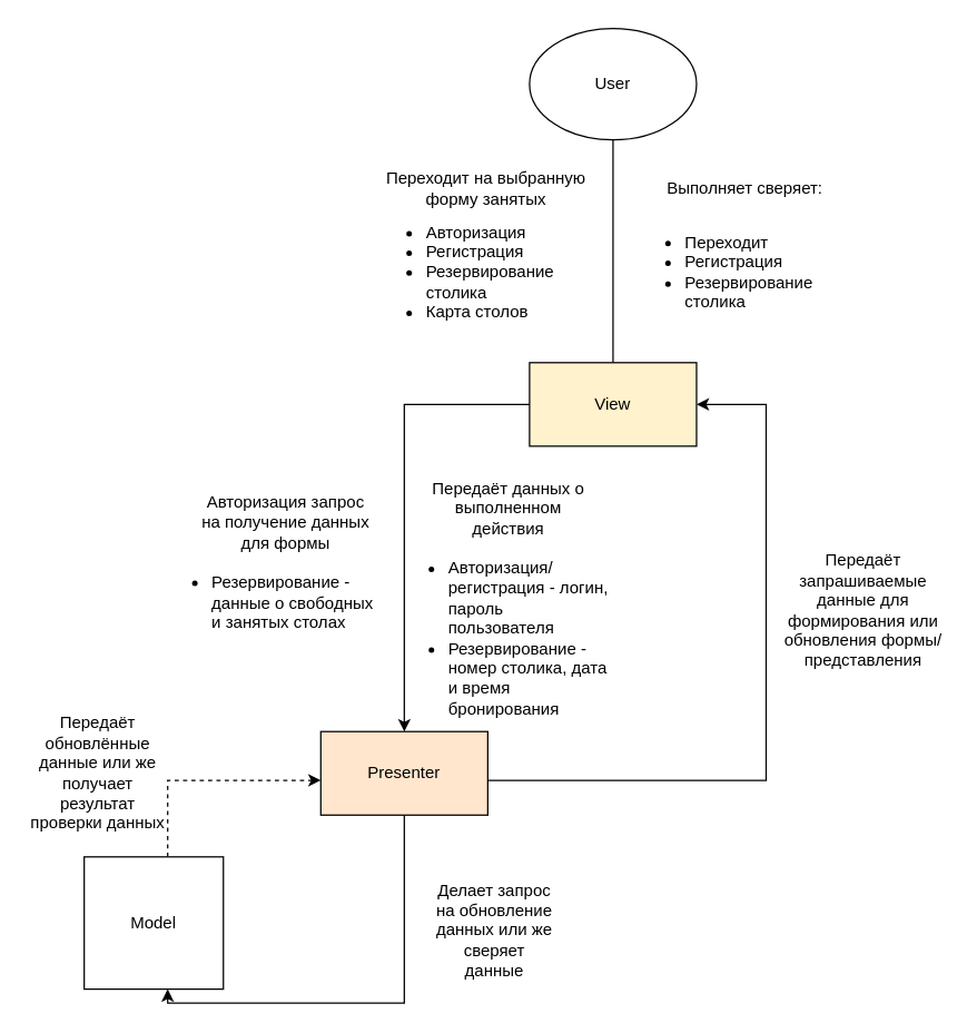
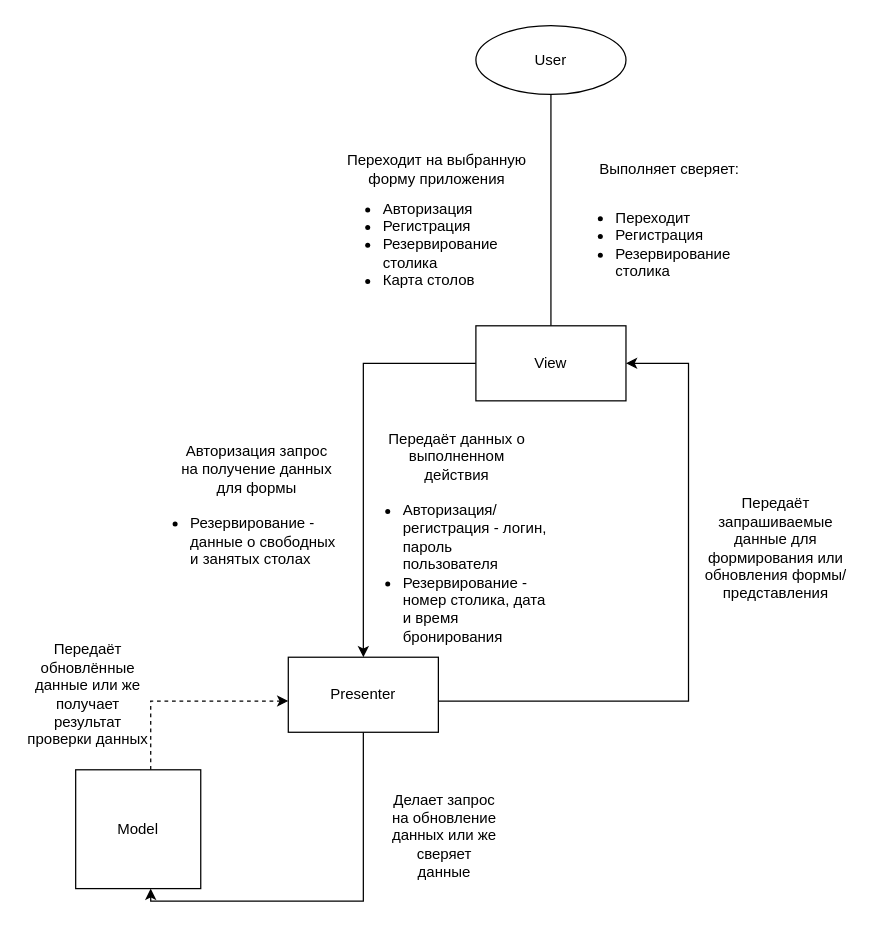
  <mxCell id="0" />
  <mxCell id="1" parent="0" />
  <mxCell id="2" style="edgeStyle=orthogonalEdgeStyle;rounded=0;orthogonalLoop=1;jettySize=auto;html=1;entryX=0.5;entryY=0;entryDx=0;entryDy=0;endArrow=none;" parent="1" source="3" target="5" edge="1"><mxGeometry relative="1" as="geometry" /></mxCell>
- <mxCell id="3" value="User" style="ellipse;whiteSpace=wrap;html=1;" parent="1" vertex="1"><mxGeometry x="380" y="20" width="120" height="80" as="geometry" /></mxCell>
+ <mxCell id="3" value="User" style="ellipse;whiteSpace=wrap;html=1;" parent="1" vertex="1"><mxGeometry x="380" y="20" width="120" height="55" as="geometry" /></mxCell>
  <mxCell id="4" style="edgeStyle=orthogonalEdgeStyle;rounded=0;orthogonalLoop=1;jettySize=auto;html=1;" parent="1" source="5" target="11" edge="1"><mxGeometry relative="1" as="geometry"><Array as="points"><mxPoint x="290" y="290" /></Array></mxGeometry></mxCell>
- <mxCell id="5" value="View" style="rounded=0;whiteSpace=wrap;html=1;fillColor=#fff2cc;" parent="1" vertex="1"><mxGeometry x="380" y="260" width="120" height="60" as="geometry" /></mxCell>
+ <mxCell id="5" value="View" style="rounded=0;whiteSpace=wrap;html=1;" parent="1" vertex="1"><mxGeometry x="380" y="260" width="120" height="60" as="geometry" /></mxCell>
  <mxCell id="6" value="" style="group" parent="1" vertex="1" connectable="0"><mxGeometry x="450" y="120" width="160" height="130" as="geometry" /></mxCell>
  <mxCell id="7" value="&lt;ul&gt;&lt;li style=&quot;border-color: var(--border-color);&quot;&gt;Переходит&lt;/li&gt;&lt;li style=&quot;border-color: var(--border-color);&quot;&gt;Регистрация&lt;/li&gt;&lt;li style=&quot;border-color: var(--border-color);&quot;&gt;Резервирование столика&lt;/li&gt;&lt;/ul&gt;" style="text;strokeColor=none;fillColor=none;html=1;whiteSpace=wrap;verticalAlign=middle;overflow=hidden;" parent="6" vertex="1"><mxGeometry y="20" width="160" height="110" as="geometry" /></mxCell>
  <mxCell id="8" value="Выполняет сверяет:" style="text;html=1;strokeColor=none;fillColor=none;align=center;verticalAlign=middle;whiteSpace=wrap;rounded=0;" parent="6" vertex="1"><mxGeometry x="10" width="150" height="30" as="geometry" /></mxCell>
  <mxCell id="9" style="edgeStyle=orthogonalEdgeStyle;rounded=0;orthogonalLoop=1;jettySize=auto;html=1;entryX=1;entryY=0.5;entryDx=0;entryDy=0;" parent="1" source="11" target="5" edge="1"><mxGeometry relative="1" as="geometry"><Array as="points"><mxPoint x="550" y="560" /><mxPoint x="550" y="290" /></Array></mxGeometry></mxCell>
  <mxCell id="10" style="edgeStyle=orthogonalEdgeStyle;rounded=0;orthogonalLoop=1;jettySize=auto;html=1;" parent="1" source="11" target="13" edge="1"><mxGeometry relative="1" as="geometry"><Array as="points"><mxPoint x="290" y="720" /><mxPoint x="120" y="720" /></Array></mxGeometry></mxCell>
- <mxCell id="11" value="Presenter" style="rounded=0;whiteSpace=wrap;html=1;fillColor=#ffe6cc;" parent="1" vertex="1"><mxGeometry x="230" y="525" width="120" height="60" as="geometry" /></mxCell>
+ <mxCell id="11" value="Presenter" style="rounded=0;whiteSpace=wrap;html=1;" parent="1" vertex="1"><mxGeometry x="230" y="525" width="120" height="60" as="geometry" /></mxCell>
  <mxCell id="12" style="edgeStyle=orthogonalEdgeStyle;rounded=0;orthogonalLoop=1;jettySize=auto;html=1;dashed=1;" parent="1" source="13" target="11" edge="1"><mxGeometry relative="1" as="geometry"><Array as="points"><mxPoint x="120" y="560" /></Array></mxGeometry></mxCell>
  <mxCell id="13" value="Model" style="rounded=0;whiteSpace=wrap;html=1;" parent="1" vertex="1"><mxGeometry x="60" y="615" width="100" height="95" as="geometry" /></mxCell>
  <mxCell id="14" value="Передаёт запрашиваемые данные для формирования или обновления формы/ представления" style="text;html=1;strokeColor=none;fillColor=none;align=center;verticalAlign=middle;whiteSpace=wrap;rounded=0;" parent="1" vertex="1"><mxGeometry x="560" y="422.5" width="120" height="30" as="geometry" /></mxCell>
  <mxCell id="15" value="" style="group" parent="1" vertex="1" connectable="0"><mxGeometry x="280" y="350" width="160" height="195" as="geometry" /></mxCell>
  <mxCell id="16" value="Передаёт данных о выполненном действия" style="text;html=1;strokeColor=none;fillColor=none;align=center;verticalAlign=middle;whiteSpace=wrap;rounded=0;" parent="15" vertex="1"><mxGeometry x="20" width="130" height="30" as="geometry" /></mxCell>
  <mxCell id="17" value="&lt;ul&gt;&lt;li style=&quot;border-color: var(--border-color);&quot;&gt;Авторизация/регистрация - логин, пароль пользователя&lt;/li&gt;&lt;li style=&quot;border-color: var(--border-color);&quot;&gt;Резервирование - номер столика, дата и время бронирования&lt;/li&gt;&lt;/ul&gt;" style="text;strokeColor=none;fillColor=none;html=1;whiteSpace=wrap;verticalAlign=middle;overflow=hidden;" parent="15" vertex="1"><mxGeometry y="20" width="160" height="175" as="geometry" /></mxCell>
  <mxCell id="18" value="Делает запрос на обновление данных или же сверяет данные" style="text;html=1;strokeColor=none;fillColor=none;align=center;verticalAlign=middle;whiteSpace=wrap;rounded=0;" parent="1" vertex="1"><mxGeometry x="310" y="640" width="90" height="55" as="geometry" /></mxCell>
  <mxCell id="19" value="Передаёт обновлённые данные или же получает результат проверки данных" style="text;html=1;strokeColor=none;fillColor=none;align=center;verticalAlign=middle;whiteSpace=wrap;rounded=0;" parent="1" vertex="1"><mxGeometry x="20" y="515" width="100" height="80" as="geometry" /></mxCell>
  <mxCell id="20" value="" style="group" parent="1" vertex="1" connectable="0"><mxGeometry x="264" y="120" width="160" height="130" as="geometry" /></mxCell>
  <mxCell id="21" value="&lt;ul&gt;&lt;li style=&quot;border-color: var(--border-color);&quot;&gt;Авторизация&lt;/li&gt;&lt;li style=&quot;border-color: var(--border-color);&quot;&gt;Регистрация&lt;/li&gt;&lt;li style=&quot;border-color: var(--border-color);&quot;&gt;Резервирование столика&lt;/li&gt;&lt;li style=&quot;border-color: var(--border-color);&quot;&gt;Карта столов&lt;/li&gt;&lt;/ul&gt;" style="text;strokeColor=none;fillColor=none;html=1;whiteSpace=wrap;verticalAlign=middle;overflow=hidden;" parent="20" vertex="1"><mxGeometry y="20" width="160" height="110" as="geometry" /></mxCell>
- <mxCell id="22" value="Переходит на выбранную форму занятых" style="text;html=1;strokeColor=none;fillColor=none;align=center;verticalAlign=middle;whiteSpace=wrap;rounded=0;" parent="20" vertex="1"><mxGeometry x="10" width="150" height="30" as="geometry" /></mxCell>
+ <mxCell id="22" value="Переходит на выбранную форму приложения" style="text;html=1;strokeColor=none;fillColor=none;align=center;verticalAlign=middle;whiteSpace=wrap;rounded=0;" parent="20" vertex="1"><mxGeometry x="10" width="150" height="30" as="geometry" /></mxCell>
  <mxCell id="23" value="" style="group" parent="1" vertex="1" connectable="0"><mxGeometry x="120" y="340" width="160" height="195" as="geometry" /></mxCell>
  <mxCell id="24" value="Авторизация запрос на получение данных для формы" style="text;html=1;strokeColor=none;fillColor=none;align=center;verticalAlign=middle;whiteSpace=wrap;rounded=0;" parent="23" vertex="1"><mxGeometry x="20" y="20" width="130" height="30" as="geometry" /></mxCell>
  <mxCell id="25" value="&lt;div&gt;&lt;br&gt;&lt;/div&gt;&lt;ul&gt;&lt;li style=&quot;border-color: var(--border-color);&quot;&gt;Резервирование - данные о свободных и занятых столах&lt;/li&gt;&lt;/ul&gt;" style="text;strokeColor=none;fillColor=none;html=1;whiteSpace=wrap;verticalAlign=middle;overflow=hidden;" parent="23" vertex="1"><mxGeometry x="-10" y="40" width="160" height="90" as="geometry" /></mxCell>
